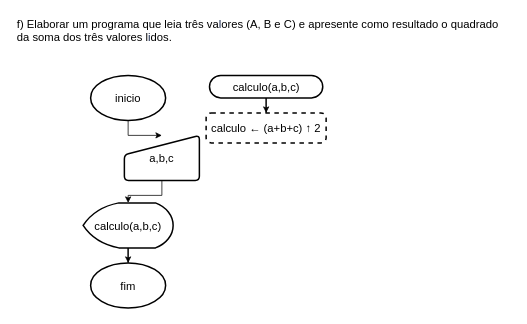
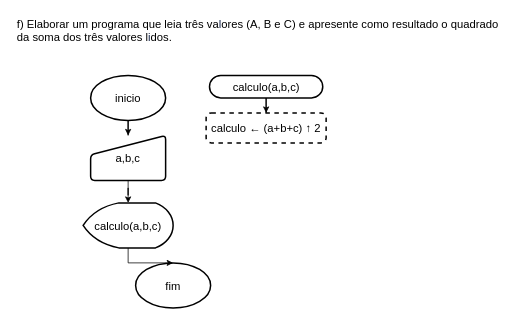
  <mxCell id="0" />
  <mxCell id="1" parent="0" />
  <mxCell id="2" value="&lt;span class=&quot;fontstyle0&quot; style=&quot;font-size: 15px;&quot;&gt;f) Elaborar um programa que leia três va&lt;/span&gt;&lt;span style=&quot;color: rgb(17, 33, 71); font-size: 15px;&quot; class=&quot;fontstyle0&quot;&gt;l&lt;/span&gt;&lt;span class=&quot;fontstyle0&quot; style=&quot;font-size: 15px;&quot;&gt;ores (A, B e C) e apresente como resultado o quadrado&lt;br style=&quot;font-size: 15px;&quot;&gt;da soma dos três valores l&lt;/span&gt;&lt;span style=&quot;color: rgb(17, 33, 71); font-size: 15px;&quot; class=&quot;fontstyle0&quot;&gt;i&lt;/span&gt;&lt;span class=&quot;fontstyle0&quot; style=&quot;font-size: 15px;&quot;&gt;dos.&lt;/span&gt; " style="text;html=1;align=left;verticalAlign=middle;resizable=0;points=[];autosize=1;strokeColor=none;fillColor=none;fontSize=15;" vertex="1" parent="1"><mxGeometry width="660" height="40" as="geometry" x="20" y="20" /></mxCell>
  <mxCell id="3" value="" style="edgeStyle=orthogonalEdgeStyle;rounded=0;orthogonalLoop=1;jettySize=auto;html=1;fontSize=15;" edge="1" parent="1" source="4" target="10"><mxGeometry relative="1" as="geometry" /></mxCell>
  <mxCell id="4" value="calculo(a,b,c)" style="html=1;dashed=0;whitespace=wrap;shape=mxgraph.dfd.start;fontSize=15;strokeWidth=2;" vertex="1" parent="1"><mxGeometry x="278.5" y="100" width="151" height="30" as="geometry" /></mxCell>
  <mxCell id="5" value="" style="edgeStyle=orthogonalEdgeStyle;rounded=0;orthogonalLoop=1;jettySize=auto;html=1;" edge="1" parent="1" source="6" target="12"><mxGeometry relative="1" as="geometry" /></mxCell>
- <mxCell id="6" value="a,b,c" style="html=1;strokeWidth=2;shape=manualInput;whiteSpace=wrap;rounded=1;size=26;arcSize=11;fontSize=15;" vertex="1" parent="1"><mxGeometry x="165" y="180" width="100" height="60" as="geometry" /></mxCell>
- <mxCell id="7" value="fim" style="strokeWidth=2;html=1;shape=mxgraph.flowchart.start_1;whiteSpace=wrap;fontSize=15;" vertex="1" parent="1"><mxGeometry x="120" y="350" width="100" height="60" as="geometry" /></mxCell>
+ <mxCell id="6" value="a,b,c" style="html=1;strokeWidth=2;shape=manualInput;whiteSpace=wrap;rounded=1;size=26;arcSize=11;fontSize=15;" vertex="1" parent="1"><mxGeometry x="120" y="180" width="100" height="60" as="geometry" /></mxCell>
+ <mxCell id="7" value="fim" style="strokeWidth=2;html=1;shape=mxgraph.flowchart.start_1;whiteSpace=wrap;fontSize=15;" vertex="1" parent="1"><mxGeometry x="180" y="350" width="100" height="60" as="geometry" /></mxCell>
  <mxCell id="8" value="" style="edgeStyle=orthogonalEdgeStyle;rounded=0;orthogonalLoop=1;jettySize=auto;html=1;fontSize=15;" edge="1" parent="1" source="9" target="6"><mxGeometry relative="1" as="geometry" /></mxCell>
  <mxCell id="9" value="inicio" style="strokeWidth=2;html=1;shape=mxgraph.flowchart.start_1;whiteSpace=wrap;fontSize=15;" vertex="1" parent="1"><mxGeometry x="120" y="100" width="100" height="60" as="geometry" /></mxCell>
  <mxCell id="10" value="calculo ← (a+b+c) ↑ 2" style="rounded=1;whiteSpace=wrap;html=1;absoluteArcSize=1;arcSize=14;strokeWidth=2;fontSize=15;dashed=1;" vertex="1" parent="1"><mxGeometry x="274" y="150" width="160" height="40" as="geometry" /></mxCell>
  <mxCell id="11" value="" style="edgeStyle=orthogonalEdgeStyle;rounded=0;orthogonalLoop=1;jettySize=auto;html=1;" edge="1" parent="1" source="12" target="7"><mxGeometry relative="1" as="geometry" /></mxCell>
  <mxCell id="12" value="calculo(a,b,c)" style="strokeWidth=2;html=1;shape=mxgraph.flowchart.display;whiteSpace=wrap;fontSize=15;" vertex="1" parent="1"><mxGeometry x="110" y="270" width="120" height="60" as="geometry" /></mxCell>
